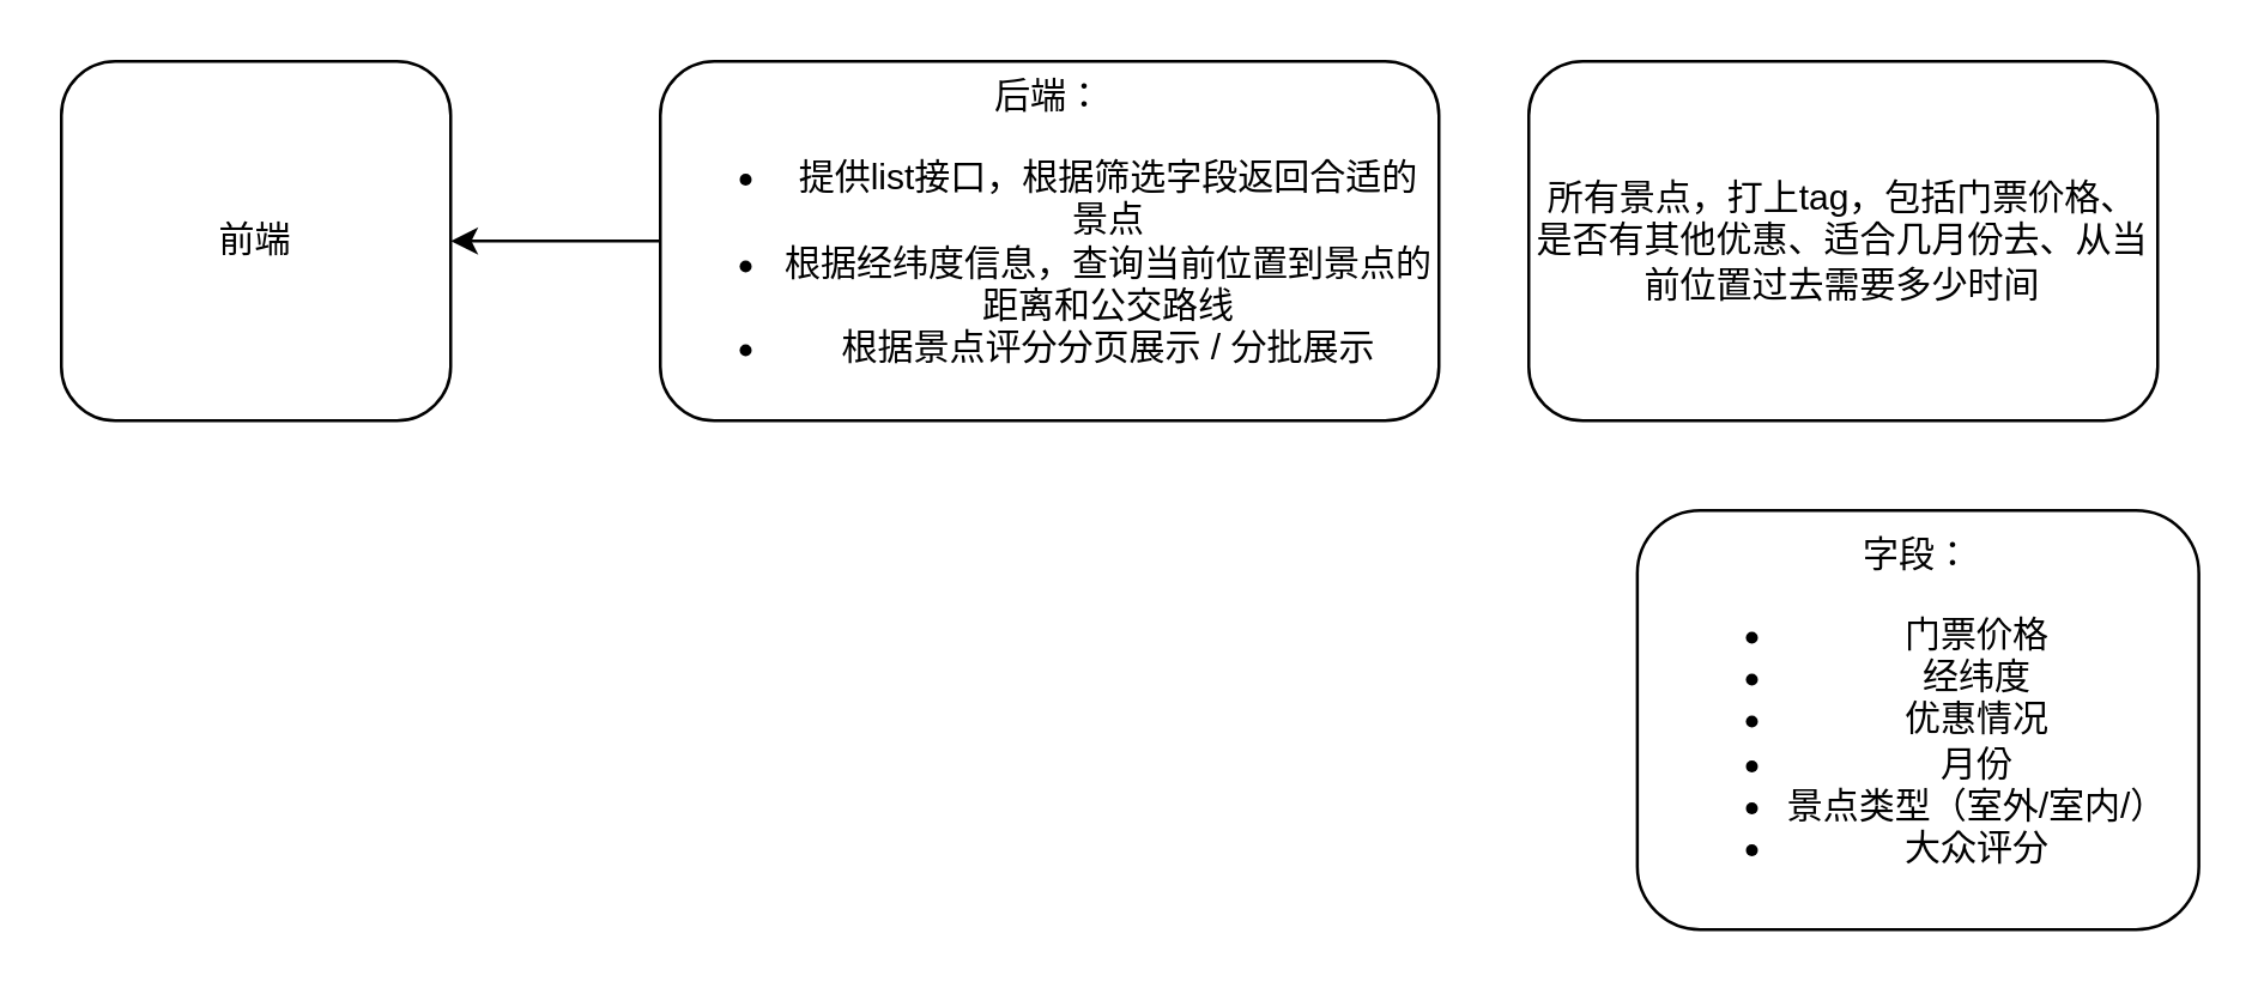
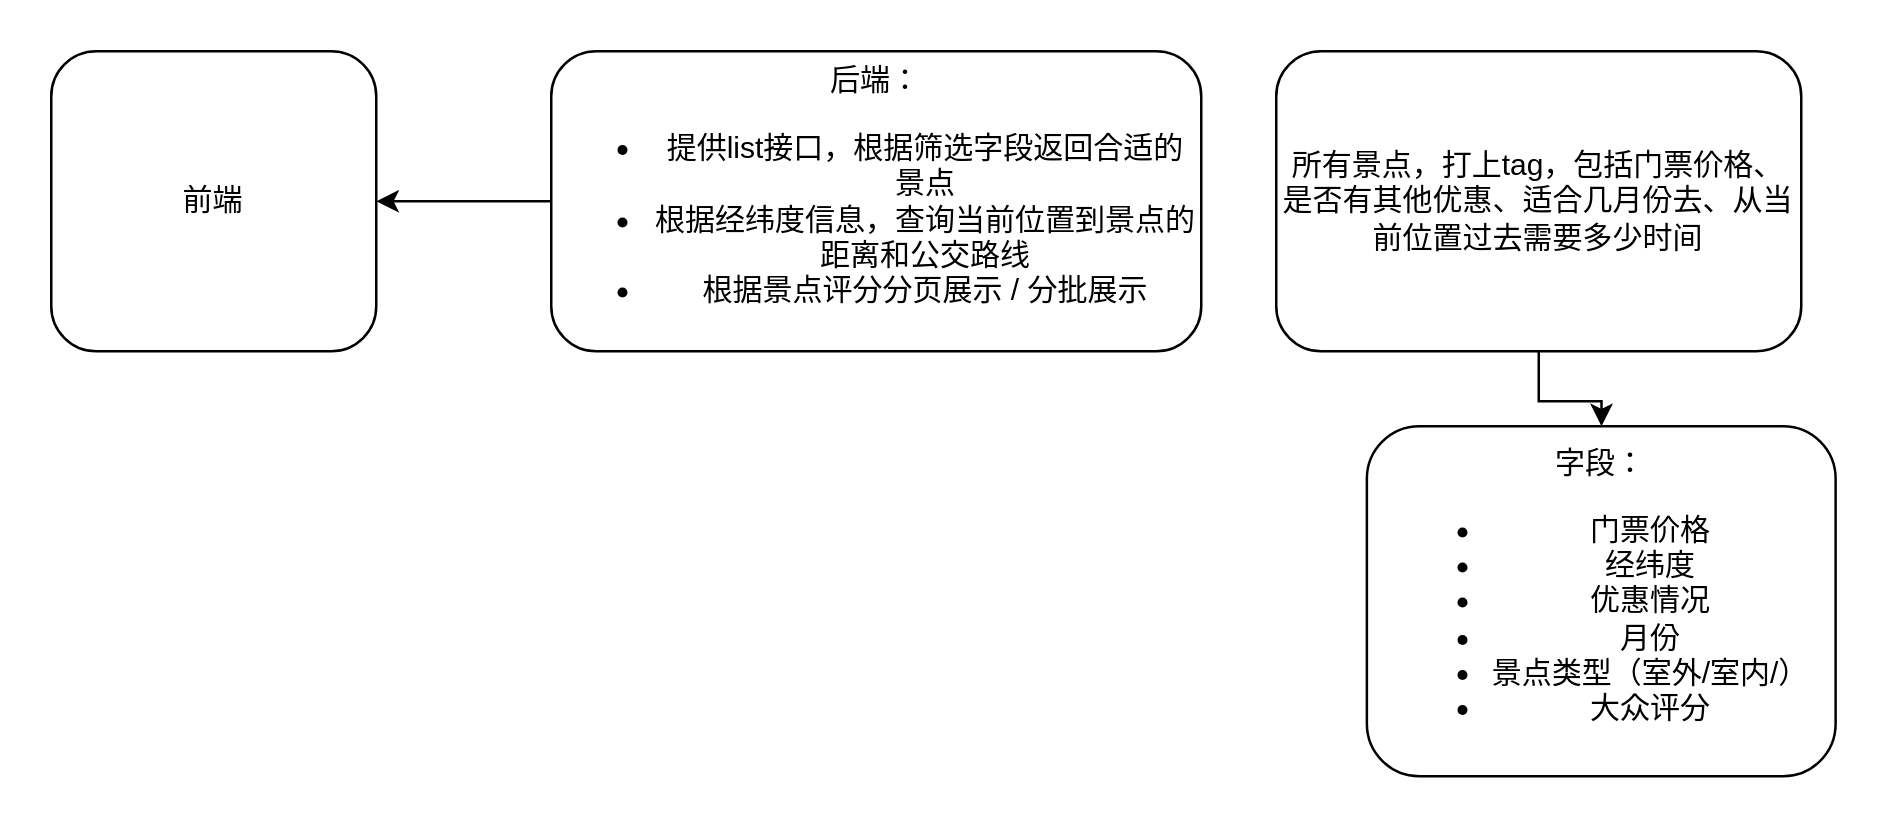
  <mxCell id="0" />
  <mxCell id="1" parent="0" />
+ <mxCell id="2" value="" style="edgeStyle=orthogonalEdgeStyle;rounded=0;orthogonalLoop=1;jettySize=auto;html=1;" edge="1" parent="1" source="3" target="4"><mxGeometry relative="1" as="geometry" /></mxCell>
  <mxCell id="3" value="所有景点，打上tag，包括门票价格、是否有其他优惠、适合几月份去、从当前位置过去需要多少时间" style="rounded=1;whiteSpace=wrap;html=1;" vertex="1" parent="1"><mxGeometry x="510" y="20" width="210" height="120" as="geometry" /></mxCell>
  <mxCell id="4" value="字段：&lt;div&gt;&lt;ul&gt;&lt;li&gt;门票价格&lt;/li&gt;&lt;li&gt;经纬度&lt;/li&gt;&lt;li&gt;优惠情况&lt;/li&gt;&lt;li&gt;月份&lt;/li&gt;&lt;li&gt;景点类型（室外/室内/）&lt;/li&gt;&lt;li&gt;大众评分&lt;/li&gt;&lt;/ul&gt;&lt;/div&gt;" style="whiteSpace=wrap;html=1;rounded=1;" vertex="1" parent="1"><mxGeometry x="546.25" y="170" width="187.5" height="140" as="geometry" /></mxCell>
  <mxCell id="5" value="前端" style="rounded=1;whiteSpace=wrap;html=1;" vertex="1" parent="1"><mxGeometry x="20" y="20" width="130" height="120" as="geometry" /></mxCell>
  <mxCell id="6" style="edgeStyle=orthogonalEdgeStyle;rounded=0;orthogonalLoop=1;jettySize=auto;html=1;" edge="1" parent="1" source="7" target="5"><mxGeometry relative="1" as="geometry" /></mxCell>
  <mxCell id="7" value="后端：&lt;div&gt;&lt;ul&gt;&lt;li&gt;提供list接口，根据筛选字段返回合适的景点&lt;/li&gt;&lt;li&gt;根据经纬度信息，查询当前位置到景点的距离和公交路线&lt;/li&gt;&lt;li&gt;根据景点评分分页展示 / 分批展示&lt;/li&gt;&lt;/ul&gt;&lt;/div&gt;" style="rounded=1;whiteSpace=wrap;html=1;" vertex="1" parent="1"><mxGeometry x="220" y="20" width="260" height="120" as="geometry" /></mxCell>
